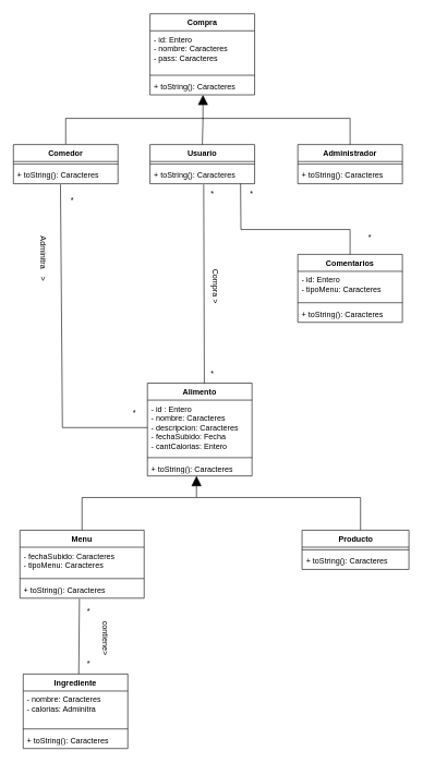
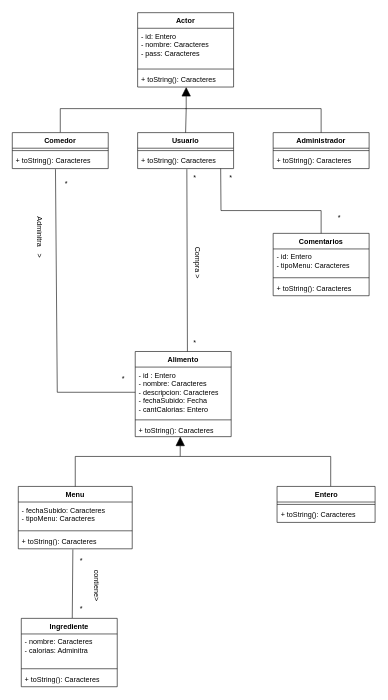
  <mxCell id="0" />
  <mxCell id="1" parent="0" />
  <mxCell id="2" value="Menu" style="swimlane;fontStyle=1;align=center;verticalAlign=top;childLayout=stackLayout;horizontal=1;startSize=26;horizontalStack=0;resizeParent=1;resizeParentMax=0;resizeLast=0;collapsible=1;marginBottom=0;whiteSpace=wrap;html=1;" vertex="1" parent="1"><mxGeometry x="30" y="810" width="190" height="104" as="geometry" /></mxCell>
  <mxCell id="3" value="- fechaSubido: Caracteres&lt;br&gt;- tipoMenu: Caracteres" style="text;strokeColor=none;fillColor=none;align=left;verticalAlign=top;spacingLeft=4;spacingRight=4;overflow=hidden;rotatable=0;points=[[0,0.5],[1,0.5]];portConstraint=eastwest;whiteSpace=wrap;html=1;" vertex="1" parent="2"><mxGeometry y="26" width="190" height="44" as="geometry" /></mxCell>
  <mxCell id="4" value="" style="line;strokeWidth=1;fillColor=none;align=left;verticalAlign=middle;spacingTop=-1;spacingLeft=3;spacingRight=3;rotatable=0;labelPosition=right;points=[];portConstraint=eastwest;strokeColor=inherit;" vertex="1" parent="2"><mxGeometry y="70" width="190" height="8" as="geometry" /></mxCell>
  <mxCell id="5" value="+ toString(): Caracteres" style="text;strokeColor=none;fillColor=none;align=left;verticalAlign=top;spacingLeft=4;spacingRight=4;overflow=hidden;rotatable=0;points=[[0,0.5],[1,0.5]];portConstraint=eastwest;whiteSpace=wrap;html=1;" vertex="1" parent="2"><mxGeometry y="78" width="190" height="26" as="geometry" /></mxCell>
- <mxCell id="6" value="Compra" style="swimlane;fontStyle=1;align=center;verticalAlign=top;childLayout=stackLayout;horizontal=1;startSize=26;horizontalStack=0;resizeParent=1;resizeParentMax=0;resizeLast=0;collapsible=1;marginBottom=0;whiteSpace=wrap;html=1;" vertex="1" parent="1"><mxGeometry x="229" y="20" width="160" height="124" as="geometry" /></mxCell>
+ <mxCell id="6" value="Actor" style="swimlane;fontStyle=1;align=center;verticalAlign=top;childLayout=stackLayout;horizontal=1;startSize=26;horizontalStack=0;resizeParent=1;resizeParentMax=0;resizeLast=0;collapsible=1;marginBottom=0;whiteSpace=wrap;html=1;" vertex="1" parent="1"><mxGeometry x="229" y="20" width="160" height="124" as="geometry" /></mxCell>
  <mxCell id="7" value="- id: Entero&lt;br&gt;- nombre: Caracteres&lt;br&gt;- pass: Caracteres" style="text;strokeColor=none;fillColor=none;align=left;verticalAlign=top;spacingLeft=4;spacingRight=4;overflow=hidden;rotatable=0;points=[[0,0.5],[1,0.5]];portConstraint=eastwest;whiteSpace=wrap;html=1;" vertex="1" parent="6"><mxGeometry y="26" width="160" height="64" as="geometry" /></mxCell>
  <mxCell id="8" value="" style="line;strokeWidth=1;fillColor=none;align=left;verticalAlign=middle;spacingTop=-1;spacingLeft=3;spacingRight=3;rotatable=0;labelPosition=right;points=[];portConstraint=eastwest;strokeColor=inherit;" vertex="1" parent="6"><mxGeometry y="90" width="160" height="8" as="geometry" /></mxCell>
  <mxCell id="9" value="+ toString(): Caracteres" style="text;strokeColor=none;fillColor=none;align=left;verticalAlign=top;spacingLeft=4;spacingRight=4;overflow=hidden;rotatable=0;points=[[0,0.5],[1,0.5]];portConstraint=eastwest;whiteSpace=wrap;html=1;" vertex="1" parent="6"><mxGeometry y="98" width="160" height="26" as="geometry" /></mxCell>
  <mxCell id="10" value="" style="endArrow=none;html=1;rounded=0;entryX=0.5;entryY=0;entryDx=0;entryDy=0;exitX=0.479;exitY=1.038;exitDx=0;exitDy=0;exitPerimeter=0;" edge="1" parent="1" source="5"><mxGeometry width="50" height="50" relative="1" as="geometry"><mxPoint x="35" y="1111.002" as="sourcePoint" /><mxPoint x="120" y="1030" as="targetPoint" /></mxGeometry></mxCell>
  <mxCell id="11" value="Ingrediente" style="swimlane;fontStyle=1;align=center;verticalAlign=top;childLayout=stackLayout;horizontal=1;startSize=26;horizontalStack=0;resizeParent=1;resizeParentMax=0;resizeLast=0;collapsible=1;marginBottom=0;whiteSpace=wrap;html=1;" vertex="1" parent="1"><mxGeometry x="35" y="1030" width="160" height="114" as="geometry" /></mxCell>
  <mxCell id="12" value="- nombre: Caracteres&lt;br&gt;- calorias: Adminitra" style="text;strokeColor=none;fillColor=none;align=left;verticalAlign=top;spacingLeft=4;spacingRight=4;overflow=hidden;rotatable=0;points=[[0,0.5],[1,0.5]];portConstraint=eastwest;whiteSpace=wrap;html=1;" vertex="1" parent="11"><mxGeometry y="26" width="160" height="54" as="geometry" /></mxCell>
  <mxCell id="13" value="" style="line;strokeWidth=1;fillColor=none;align=left;verticalAlign=middle;spacingTop=-1;spacingLeft=3;spacingRight=3;rotatable=0;labelPosition=right;points=[];portConstraint=eastwest;strokeColor=inherit;" vertex="1" parent="11"><mxGeometry y="80" width="160" height="8" as="geometry" /></mxCell>
  <mxCell id="14" value="+ toString(): Caracteres" style="text;strokeColor=none;fillColor=none;align=left;verticalAlign=top;spacingLeft=4;spacingRight=4;overflow=hidden;rotatable=0;points=[[0,0.5],[1,0.5]];portConstraint=eastwest;whiteSpace=wrap;html=1;" vertex="1" parent="11"><mxGeometry y="88" width="160" height="26" as="geometry" /></mxCell>
  <mxCell id="15" value="contiene&amp;gt;" style="text;html=1;align=center;verticalAlign=middle;resizable=0;points=[];autosize=1;strokeColor=none;fillColor=none;rotation=90;" vertex="1" parent="1"><mxGeometry x="120" y="960" width="80" height="30" as="geometry" /></mxCell>
  <mxCell id="16" value="*" style="text;html=1;align=center;verticalAlign=middle;resizable=0;points=[];autosize=1;strokeColor=none;fillColor=none;" vertex="1" parent="1"><mxGeometry x="120" y="1000" width="30" height="30" as="geometry" /></mxCell>
  <mxCell id="17" value="*" style="text;html=1;align=center;verticalAlign=middle;resizable=0;points=[];autosize=1;strokeColor=none;fillColor=none;" vertex="1" parent="1"><mxGeometry x="120" y="920" width="30" height="30" as="geometry" /></mxCell>
  <mxCell id="18" value="" style="endArrow=block;html=1;rounded=0;entryX=0.506;entryY=1;entryDx=0;entryDy=0;entryPerimeter=0;exitX=0.5;exitY=0;exitDx=0;exitDy=0;startArrow=none;startFill=0;endFill=1;endSize=13;" edge="1" parent="1" source="19" target="9"><mxGeometry width="50" height="50" relative="1" as="geometry"><mxPoint x="310" y="220" as="sourcePoint" /><mxPoint x="318.5" y="230" as="targetPoint" /><Array as="points"><mxPoint x="100" y="180" /><mxPoint x="310" y="180" /></Array></mxGeometry></mxCell>
  <mxCell id="19" value="Comedor" style="swimlane;fontStyle=1;align=center;verticalAlign=top;childLayout=stackLayout;horizontal=1;startSize=26;horizontalStack=0;resizeParent=1;resizeParentMax=0;resizeLast=0;collapsible=1;marginBottom=0;whiteSpace=wrap;html=1;" vertex="1" parent="1"><mxGeometry x="20" y="220" width="160" height="60" as="geometry" /></mxCell>
  <mxCell id="20" value="" style="line;strokeWidth=1;fillColor=none;align=left;verticalAlign=middle;spacingTop=-1;spacingLeft=3;spacingRight=3;rotatable=0;labelPosition=right;points=[];portConstraint=eastwest;strokeColor=inherit;" vertex="1" parent="19"><mxGeometry y="26" width="160" height="8" as="geometry" /></mxCell>
  <mxCell id="21" value="+ toString(): Caracteres" style="text;strokeColor=none;fillColor=none;align=left;verticalAlign=top;spacingLeft=4;spacingRight=4;overflow=hidden;rotatable=0;points=[[0,0.5],[1,0.5]];portConstraint=eastwest;whiteSpace=wrap;html=1;" vertex="1" parent="19"><mxGeometry y="34" width="160" height="26" as="geometry" /></mxCell>
  <mxCell id="22" value="Usuario" style="swimlane;fontStyle=1;align=center;verticalAlign=top;childLayout=stackLayout;horizontal=1;startSize=26;horizontalStack=0;resizeParent=1;resizeParentMax=0;resizeLast=0;collapsible=1;marginBottom=0;whiteSpace=wrap;html=1;" vertex="1" parent="1"><mxGeometry x="229" y="220" width="160" height="60" as="geometry" /></mxCell>
  <mxCell id="23" value="" style="line;strokeWidth=1;fillColor=none;align=left;verticalAlign=middle;spacingTop=-1;spacingLeft=3;spacingRight=3;rotatable=0;labelPosition=right;points=[];portConstraint=eastwest;strokeColor=inherit;" vertex="1" parent="22"><mxGeometry y="26" width="160" height="8" as="geometry" /></mxCell>
  <mxCell id="24" value="+ toString(): Caracteres" style="text;strokeColor=none;fillColor=none;align=left;verticalAlign=top;spacingLeft=4;spacingRight=4;overflow=hidden;rotatable=0;points=[[0,0.5],[1,0.5]];portConstraint=eastwest;whiteSpace=wrap;html=1;" vertex="1" parent="22"><mxGeometry y="34" width="160" height="26" as="geometry" /></mxCell>
  <mxCell id="25" value="Administrador" style="swimlane;fontStyle=1;align=center;verticalAlign=top;childLayout=stackLayout;horizontal=1;startSize=26;horizontalStack=0;resizeParent=1;resizeParentMax=0;resizeLast=0;collapsible=1;marginBottom=0;whiteSpace=wrap;html=1;" vertex="1" parent="1"><mxGeometry x="455" y="220" width="160" height="60" as="geometry" /></mxCell>
  <mxCell id="26" value="" style="line;strokeWidth=1;fillColor=none;align=left;verticalAlign=middle;spacingTop=-1;spacingLeft=3;spacingRight=3;rotatable=0;labelPosition=right;points=[];portConstraint=eastwest;strokeColor=inherit;" vertex="1" parent="25"><mxGeometry y="26" width="160" height="8" as="geometry" /></mxCell>
  <mxCell id="27" value="+ toString(): Caracteres" style="text;strokeColor=none;fillColor=none;align=left;verticalAlign=top;spacingLeft=4;spacingRight=4;overflow=hidden;rotatable=0;points=[[0,0.5],[1,0.5]];portConstraint=eastwest;whiteSpace=wrap;html=1;" vertex="1" parent="25"><mxGeometry y="34" width="160" height="26" as="geometry" /></mxCell>
  <mxCell id="28" value="" style="endArrow=none;html=1;rounded=0;entryX=0.5;entryY=0;entryDx=0;entryDy=0;" edge="1" parent="1" target="25"><mxGeometry width="50" height="50" relative="1" as="geometry"><mxPoint x="309" y="180" as="sourcePoint" /><mxPoint x="359" y="130" as="targetPoint" /><Array as="points"><mxPoint x="535" y="180" /></Array></mxGeometry></mxCell>
  <mxCell id="29" value="" style="endArrow=none;html=1;rounded=0;exitX=0.5;exitY=0;exitDx=0;exitDy=0;" edge="1" parent="1" source="22"><mxGeometry width="50" height="50" relative="1" as="geometry"><mxPoint x="260" y="230" as="sourcePoint" /><mxPoint x="310" y="180" as="targetPoint" /></mxGeometry></mxCell>
  <mxCell id="30" value="" style="endArrow=none;html=1;rounded=0;entryX=0.45;entryY=1.038;entryDx=0;entryDy=0;entryPerimeter=0;exitX=0;exitY=0.5;exitDx=0;exitDy=0;" edge="1" parent="1" source="50" target="21"><mxGeometry width="50" height="50" relative="1" as="geometry"><mxPoint x="92" y="560" as="sourcePoint" /><mxPoint x="92" y="300" as="targetPoint" /><Array as="points"><mxPoint x="95" y="653" /></Array></mxGeometry></mxCell>
  <mxCell id="31" value="*" style="text;html=1;align=center;verticalAlign=middle;resizable=0;points=[];autosize=1;strokeColor=none;fillColor=none;" vertex="1" parent="1"><mxGeometry x="95" y="290" width="30" height="30" as="geometry" /></mxCell>
  <mxCell id="32" value="*" style="text;html=1;align=center;verticalAlign=middle;resizable=0;points=[];autosize=1;strokeColor=none;fillColor=none;" vertex="1" parent="1"><mxGeometry x="190" y="615" width="30" height="30" as="geometry" /></mxCell>
  <mxCell id="33" value="Adminitra" style="text;html=1;align=center;verticalAlign=middle;resizable=0;points=[];autosize=1;strokeColor=none;fillColor=none;rotation=90;" vertex="1" parent="1"><mxGeometry x="30" y="370" width="70" height="30" as="geometry" /></mxCell>
  <mxCell id="34" value="&amp;gt;" style="text;html=1;align=center;verticalAlign=middle;resizable=0;points=[];autosize=1;strokeColor=none;fillColor=none;rotation=90;" vertex="1" parent="1"><mxGeometry x="50" y="410" width="30" height="30" as="geometry" /></mxCell>
  <mxCell id="35" value="" style="endArrow=none;html=1;rounded=0;entryX=0.513;entryY=1.038;entryDx=0;entryDy=0;entryPerimeter=0;exitX=0.544;exitY=0.007;exitDx=0;exitDy=0;exitPerimeter=0;" edge="1" parent="1" source="49" target="24"><mxGeometry width="50" height="50" relative="1" as="geometry"><mxPoint x="311" y="480" as="sourcePoint" /><mxPoint x="315" y="306" as="targetPoint" /></mxGeometry></mxCell>
  <mxCell id="36" value="*" style="text;html=1;align=center;verticalAlign=middle;resizable=0;points=[];autosize=1;strokeColor=none;fillColor=none;" vertex="1" parent="1"><mxGeometry x="309" y="555" width="30" height="30" as="geometry" /></mxCell>
  <mxCell id="37" value="Comentarios" style="swimlane;fontStyle=1;align=center;verticalAlign=top;childLayout=stackLayout;horizontal=1;startSize=26;horizontalStack=0;resizeParent=1;resizeParentMax=0;resizeLast=0;collapsible=1;marginBottom=0;whiteSpace=wrap;html=1;" vertex="1" parent="1"><mxGeometry x="455" y="388" width="160" height="104" as="geometry" /></mxCell>
  <mxCell id="38" value="- id: Entero&lt;br&gt;- tipoMenu: Caracteres" style="text;strokeColor=none;fillColor=none;align=left;verticalAlign=top;spacingLeft=4;spacingRight=4;overflow=hidden;rotatable=0;points=[[0,0.5],[1,0.5]];portConstraint=eastwest;whiteSpace=wrap;html=1;" vertex="1" parent="37"><mxGeometry y="26" width="160" height="44" as="geometry" /></mxCell>
  <mxCell id="39" value="" style="line;strokeWidth=1;fillColor=none;align=left;verticalAlign=middle;spacingTop=-1;spacingLeft=3;spacingRight=3;rotatable=0;labelPosition=right;points=[];portConstraint=eastwest;strokeColor=inherit;" vertex="1" parent="37"><mxGeometry y="70" width="160" height="8" as="geometry" /></mxCell>
  <mxCell id="40" value="+ toString(): Caracteres" style="text;strokeColor=none;fillColor=none;align=left;verticalAlign=top;spacingLeft=4;spacingRight=4;overflow=hidden;rotatable=0;points=[[0,0.5],[1,0.5]];portConstraint=eastwest;whiteSpace=wrap;html=1;" vertex="1" parent="37"><mxGeometry y="78" width="160" height="26" as="geometry" /></mxCell>
  <mxCell id="41" value="" style="endArrow=none;html=1;rounded=0;exitX=0.5;exitY=0;exitDx=0;exitDy=0;" edge="1" parent="1" source="37"><mxGeometry width="50" height="50" relative="1" as="geometry"><mxPoint x="317.5" y="330" as="sourcePoint" /><mxPoint x="367.5" y="280" as="targetPoint" /><Array as="points"><mxPoint x="535" y="350" /><mxPoint x="368" y="350" /></Array></mxGeometry></mxCell>
  <mxCell id="42" value="*" style="text;html=1;align=center;verticalAlign=middle;resizable=0;points=[];autosize=1;strokeColor=none;fillColor=none;" vertex="1" parent="1"><mxGeometry x="369" y="280" width="30" height="30" as="geometry" /></mxCell>
  <mxCell id="43" value="*" style="text;html=1;align=center;verticalAlign=middle;resizable=0;points=[];autosize=1;strokeColor=none;fillColor=none;" vertex="1" parent="1"><mxGeometry x="550" y="348" width="30" height="30" as="geometry" /></mxCell>
  <mxCell id="44" value="" style="endArrow=block;html=1;rounded=0;endFill=1;endSize=13;entryX=0.469;entryY=1;entryDx=0;entryDy=0;entryPerimeter=0;exitX=0.547;exitY=0;exitDx=0;exitDy=0;exitPerimeter=0;" edge="1" parent="1" source="45" target="52"><mxGeometry width="50" height="50" relative="1" as="geometry"><mxPoint x="545" y="780" as="sourcePoint" /><mxPoint x="299" y="700" as="targetPoint" /><Array as="points"><mxPoint x="551" y="760" /><mxPoint x="300" y="760" /></Array></mxGeometry></mxCell>
- <mxCell id="45" value="Producto" style="swimlane;fontStyle=1;align=center;verticalAlign=top;childLayout=stackLayout;horizontal=1;startSize=26;horizontalStack=0;resizeParent=1;resizeParentMax=0;resizeLast=0;collapsible=1;marginBottom=0;whiteSpace=wrap;html=1;" vertex="1" parent="1"><mxGeometry x="461.5" y="810" width="163.5" height="60" as="geometry" /></mxCell>
+ <mxCell id="45" value="Entero" style="swimlane;fontStyle=1;align=center;verticalAlign=top;childLayout=stackLayout;horizontal=1;startSize=26;horizontalStack=0;resizeParent=1;resizeParentMax=0;resizeLast=0;collapsible=1;marginBottom=0;whiteSpace=wrap;html=1;" vertex="1" parent="1"><mxGeometry x="461.5" y="810" width="163.5" height="60" as="geometry" /></mxCell>
  <mxCell id="46" value="" style="line;strokeWidth=1;fillColor=none;align=left;verticalAlign=middle;spacingTop=-1;spacingLeft=3;spacingRight=3;rotatable=0;labelPosition=right;points=[];portConstraint=eastwest;strokeColor=inherit;" vertex="1" parent="45"><mxGeometry y="26" width="163.5" height="8" as="geometry" /></mxCell>
  <mxCell id="47" value="+ toString(): Caracteres" style="text;strokeColor=none;fillColor=none;align=left;verticalAlign=top;spacingLeft=4;spacingRight=4;overflow=hidden;rotatable=0;points=[[0,0.5],[1,0.5]];portConstraint=eastwest;whiteSpace=wrap;html=1;" vertex="1" parent="45"><mxGeometry y="34" width="163.5" height="26" as="geometry" /></mxCell>
  <mxCell id="48" value="&amp;nbsp;Compra &amp;gt;" style="text;html=1;align=center;verticalAlign=middle;resizable=0;points=[];autosize=1;strokeColor=none;fillColor=none;rotation=90;" vertex="1" parent="1"><mxGeometry x="289" y="420" width="80" height="30" as="geometry" /></mxCell>
  <mxCell id="49" value="Alimento" style="swimlane;fontStyle=1;align=center;verticalAlign=top;childLayout=stackLayout;horizontal=1;startSize=26;horizontalStack=0;resizeParent=1;resizeParentMax=0;resizeLast=0;collapsible=1;marginBottom=0;whiteSpace=wrap;html=1;" vertex="1" parent="1"><mxGeometry x="225" y="585" width="160" height="142" as="geometry" /></mxCell>
  <mxCell id="50" value="- id : Entero&lt;br&gt;- nombre: Caracteres&lt;br style=&quot;border-color: var(--border-color);&quot;&gt;- descripcion: Caracteres&lt;br&gt;- fechaSubido: Fecha&lt;br&gt;- cantCalorias: Entero" style="text;strokeColor=none;fillColor=none;align=left;verticalAlign=top;spacingLeft=4;spacingRight=4;overflow=hidden;rotatable=0;points=[[0,0.5],[1,0.5]];portConstraint=eastwest;whiteSpace=wrap;html=1;" vertex="1" parent="49"><mxGeometry y="26" width="160" height="84" as="geometry" /></mxCell>
  <mxCell id="51" value="" style="line;strokeWidth=1;fillColor=none;align=left;verticalAlign=middle;spacingTop=-1;spacingLeft=3;spacingRight=3;rotatable=0;labelPosition=right;points=[];portConstraint=eastwest;strokeColor=inherit;" vertex="1" parent="49"><mxGeometry y="110" width="160" height="8" as="geometry" /></mxCell>
  <mxCell id="52" value="+ toString(): Caracteres" style="text;strokeColor=none;fillColor=none;align=left;verticalAlign=top;spacingLeft=4;spacingRight=4;overflow=hidden;rotatable=0;points=[[0,0.5],[1,0.5]];portConstraint=eastwest;whiteSpace=wrap;html=1;" vertex="1" parent="49"><mxGeometry y="118" width="160" height="24" as="geometry" /></mxCell>
  <mxCell id="53" value="" style="endArrow=none;html=1;rounded=0;exitX=0.5;exitY=0;exitDx=0;exitDy=0;" edge="1" parent="1" source="2"><mxGeometry width="50" height="50" relative="1" as="geometry"><mxPoint x="250" y="790" as="sourcePoint" /><mxPoint x="300" y="760" as="targetPoint" /><Array as="points"><mxPoint x="125" y="760" /></Array></mxGeometry></mxCell>
  <mxCell id="54" value="*" style="text;html=1;align=center;verticalAlign=middle;resizable=0;points=[];autosize=1;strokeColor=none;fillColor=none;" vertex="1" parent="1"><mxGeometry x="309" y="280" width="30" height="30" as="geometry" /></mxCell>
